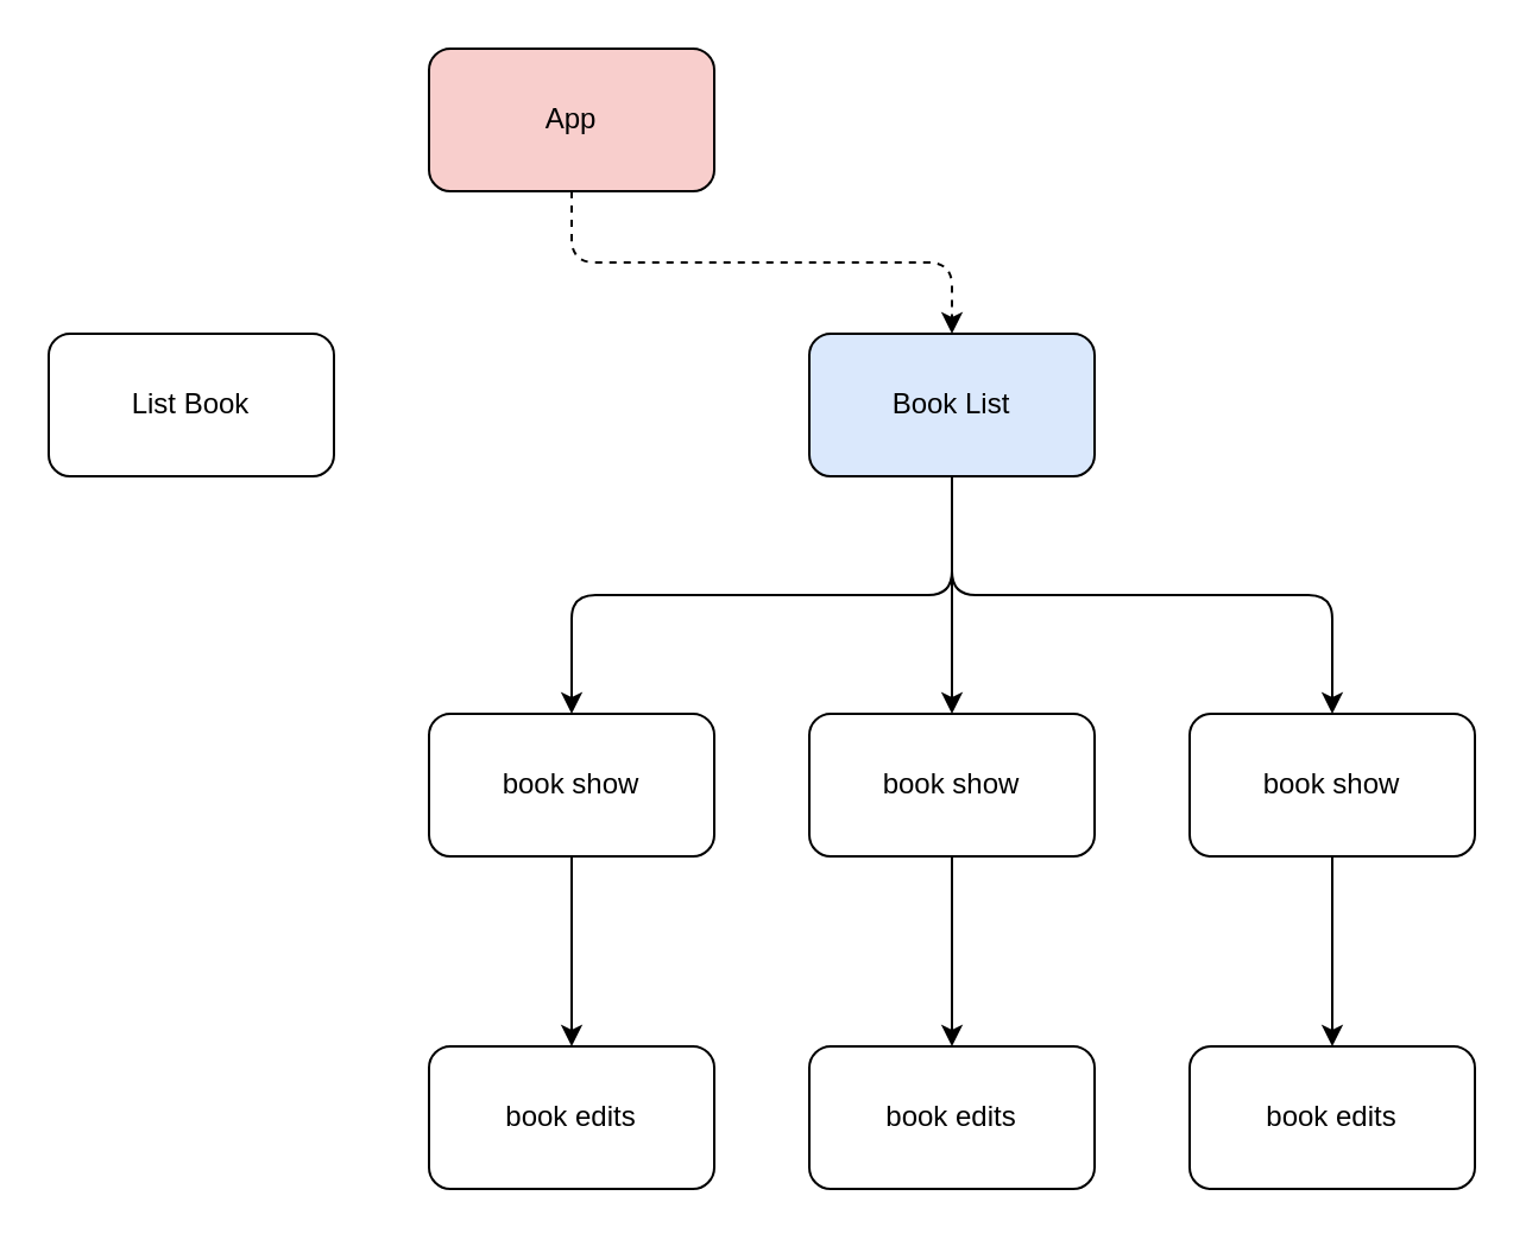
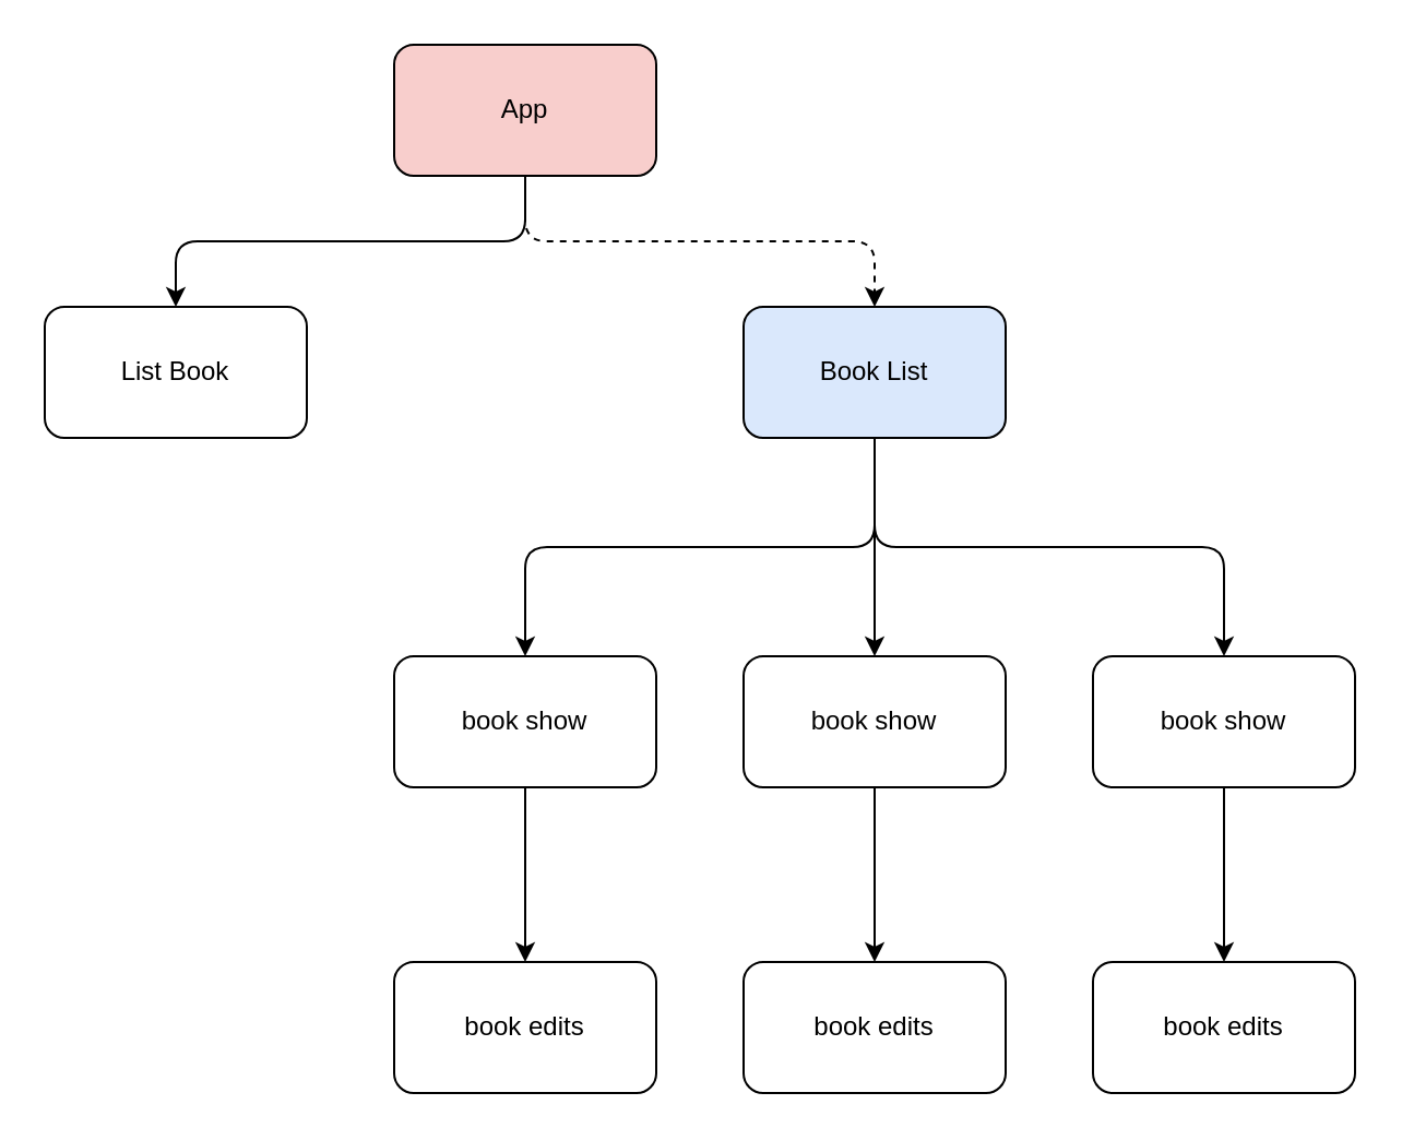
  <mxCell id="0" />
  <mxCell id="1" parent="0" />
+ <mxCell id="2" style="edgeStyle=elbowEdgeStyle;elbow=vertical;html=1;exitX=0.5;exitY=1;exitDx=0;exitDy=0;entryX=0.5;entryY=0;entryDx=0;entryDy=0;" parent="1" source="4" target="5" edge="1"><mxGeometry relative="1" as="geometry" /></mxCell>
  <mxCell id="3" style="edgeStyle=elbowEdgeStyle;elbow=vertical;html=1;exitX=0.5;exitY=1;exitDx=0;exitDy=0;dashed=1;" parent="1" source="4" target="9" edge="1"><mxGeometry relative="1" as="geometry" /></mxCell>
  <mxCell id="4" value="App" style="rounded=1;whiteSpace=wrap;html=1;fillColor=#f8cecc;" parent="1" vertex="1"><mxGeometry x="180" y="20" width="120" height="60" as="geometry" /></mxCell>
  <mxCell id="5" value="List Book" style="whiteSpace=wrap;html=1;rounded=1;" parent="1" vertex="1"><mxGeometry x="20" y="140" width="120" height="60" as="geometry" /></mxCell>
  <mxCell id="6" style="edgeStyle=elbowEdgeStyle;elbow=vertical;html=1;" parent="1" source="9" target="11" edge="1"><mxGeometry relative="1" as="geometry" /></mxCell>
  <mxCell id="7" style="edgeStyle=elbowEdgeStyle;elbow=vertical;html=1;exitX=0.5;exitY=1;exitDx=0;exitDy=0;" parent="1" source="9" target="14" edge="1"><mxGeometry relative="1" as="geometry" /></mxCell>
  <mxCell id="8" style="edgeStyle=elbowEdgeStyle;elbow=vertical;html=1;exitX=0.5;exitY=1;exitDx=0;exitDy=0;" parent="1" source="9" target="16" edge="1"><mxGeometry relative="1" as="geometry" /></mxCell>
  <mxCell id="9" value="Book List" style="whiteSpace=wrap;html=1;rounded=1;fillColor=#dae8fc;" parent="1" vertex="1"><mxGeometry x="340" y="140" width="120" height="60" as="geometry" /></mxCell>
  <mxCell id="10" style="edgeStyle=none;html=1;elbow=vertical;" parent="1" source="11" target="12" edge="1"><mxGeometry relative="1" as="geometry" /></mxCell>
  <mxCell id="11" value="book show" style="whiteSpace=wrap;html=1;rounded=1;" parent="1" vertex="1"><mxGeometry x="180" y="300" width="120" height="60" as="geometry" /></mxCell>
  <mxCell id="12" value="book edits" style="whiteSpace=wrap;html=1;rounded=1;" parent="1" vertex="1"><mxGeometry x="180" y="440" width="120" height="60" as="geometry" /></mxCell>
  <mxCell id="13" style="edgeStyle=none;html=1;entryX=0.5;entryY=0;entryDx=0;entryDy=0;elbow=vertical;" parent="1" source="14" target="17" edge="1"><mxGeometry relative="1" as="geometry" /></mxCell>
  <mxCell id="14" value="book show" style="whiteSpace=wrap;html=1;rounded=1;" parent="1" vertex="1"><mxGeometry x="340" y="300" width="120" height="60" as="geometry" /></mxCell>
  <mxCell id="15" style="edgeStyle=none;html=1;entryX=0.5;entryY=0;entryDx=0;entryDy=0;elbow=vertical;" parent="1" source="16" target="18" edge="1"><mxGeometry relative="1" as="geometry" /></mxCell>
  <mxCell id="16" value="book show" style="whiteSpace=wrap;html=1;rounded=1;" parent="1" vertex="1"><mxGeometry x="500" y="300" width="120" height="60" as="geometry" /></mxCell>
  <mxCell id="17" value="book edits" style="whiteSpace=wrap;html=1;rounded=1;" parent="1" vertex="1"><mxGeometry x="340" y="440" width="120" height="60" as="geometry" /></mxCell>
  <mxCell id="18" value="book edits" style="whiteSpace=wrap;html=1;rounded=1;" parent="1" vertex="1"><mxGeometry x="500" y="440" width="120" height="60" as="geometry" /></mxCell>
